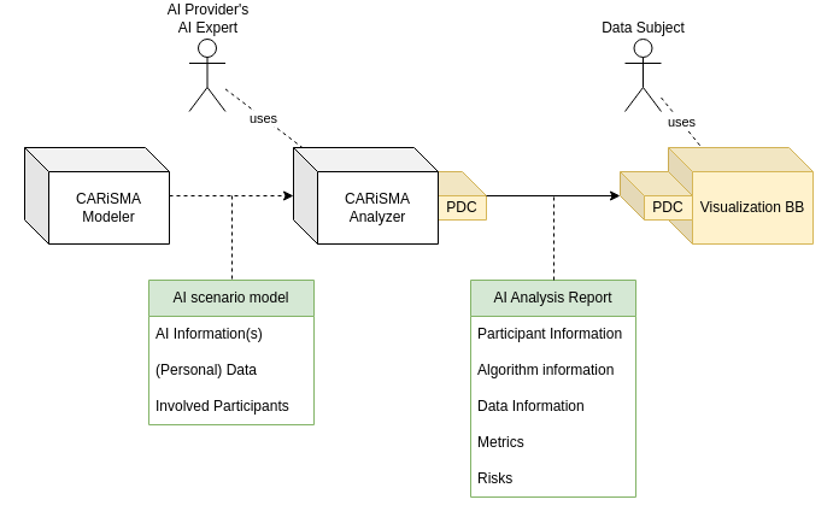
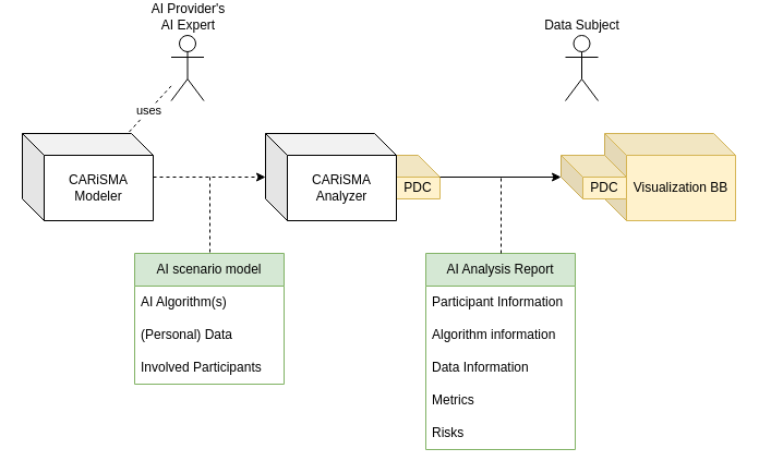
  <mxCell id="0" />
  <mxCell id="1" parent="0" />
  <mxCell id="2" value="AI Analysis Report" style="swimlane;fontStyle=0;childLayout=stackLayout;horizontal=1;startSize=30;horizontalStack=0;resizeParent=1;resizeParentMax=0;resizeLast=0;collapsible=1;marginBottom=0;whiteSpace=wrap;html=1;fillColor=#d5e8d4;strokeColor=#82b366;" parent="1" vertex="1"><mxGeometry x="390" y="220" width="137" height="180" as="geometry" /></mxCell>
  <mxCell id="3" value="Participant Information" style="text;strokeColor=none;fillColor=none;align=left;verticalAlign=middle;spacingLeft=4;spacingRight=4;overflow=hidden;points=[[0,0.5],[1,0.5]];portConstraint=eastwest;rotatable=0;whiteSpace=wrap;html=1;" parent="2" vertex="1"><mxGeometry y="30" width="137" height="30" as="geometry" /></mxCell>
  <mxCell id="4" value="Algorithm information" style="text;strokeColor=none;fillColor=none;align=left;verticalAlign=middle;spacingLeft=4;spacingRight=4;overflow=hidden;points=[[0,0.5],[1,0.5]];portConstraint=eastwest;rotatable=0;whiteSpace=wrap;html=1;" parent="2" vertex="1"><mxGeometry y="60" width="137" height="30" as="geometry" /></mxCell>
  <mxCell id="5" value="Data Information" style="text;strokeColor=none;fillColor=none;align=left;verticalAlign=middle;spacingLeft=4;spacingRight=4;overflow=hidden;points=[[0,0.5],[1,0.5]];portConstraint=eastwest;rotatable=0;whiteSpace=wrap;html=1;" vertex="1" parent="2"><mxGeometry y="90" width="137" height="30" as="geometry" /></mxCell>
  <mxCell id="6" value="Metrics" style="text;strokeColor=none;fillColor=none;align=left;verticalAlign=middle;spacingLeft=4;spacingRight=4;overflow=hidden;points=[[0,0.5],[1,0.5]];portConstraint=eastwest;rotatable=0;whiteSpace=wrap;html=1;" vertex="1" parent="2"><mxGeometry y="120" width="137" height="30" as="geometry" /></mxCell>
  <mxCell id="7" value="Risks" style="text;strokeColor=none;fillColor=none;align=left;verticalAlign=middle;spacingLeft=4;spacingRight=4;overflow=hidden;points=[[0,0.5],[1,0.5]];portConstraint=eastwest;rotatable=0;whiteSpace=wrap;html=1;" parent="2" vertex="1"><mxGeometry y="150" width="137" height="30" as="geometry" /></mxCell>
  <mxCell id="8" value="AI Provider's&lt;br&gt;AI Expert" style="shape=umlActor;verticalLabelPosition=top;verticalAlign=bottom;html=1;outlineConnect=0;labelPosition=center;align=center;" parent="1" vertex="1"><mxGeometry x="156.5" y="20" width="30" height="60" as="geometry" /></mxCell>
  <mxCell id="9" value="AI scenario model" style="swimlane;fontStyle=0;childLayout=stackLayout;horizontal=1;startSize=30;horizontalStack=0;resizeParent=1;resizeParentMax=0;resizeLast=0;collapsible=1;marginBottom=0;whiteSpace=wrap;html=1;fillColor=#d5e8d4;strokeColor=#82b366;" parent="1" vertex="1"><mxGeometry x="123" y="220" width="137" height="120" as="geometry" /></mxCell>
- <mxCell id="10" value="AI Information(s)" style="text;strokeColor=none;fillColor=none;align=left;verticalAlign=middle;spacingLeft=4;spacingRight=4;overflow=hidden;points=[[0,0.5],[1,0.5]];portConstraint=eastwest;rotatable=0;whiteSpace=wrap;html=1;" parent="9" vertex="1"><mxGeometry y="30" width="137" height="30" as="geometry" /></mxCell>
+ <mxCell id="10" value="AI Algorithm(s)" style="text;strokeColor=none;fillColor=none;align=left;verticalAlign=middle;spacingLeft=4;spacingRight=4;overflow=hidden;points=[[0,0.5],[1,0.5]];portConstraint=eastwest;rotatable=0;whiteSpace=wrap;html=1;" parent="9" vertex="1"><mxGeometry y="30" width="137" height="30" as="geometry" /></mxCell>
  <mxCell id="11" value="(Personal)&amp;nbsp;&lt;span style=&quot;background-color: initial;&quot;&gt;Data&lt;/span&gt;" style="text;strokeColor=none;fillColor=none;align=left;verticalAlign=middle;spacingLeft=4;spacingRight=4;overflow=hidden;points=[[0,0.5],[1,0.5]];portConstraint=eastwest;rotatable=0;whiteSpace=wrap;html=1;" parent="9" vertex="1"><mxGeometry y="60" width="137" height="30" as="geometry" /></mxCell>
  <mxCell id="12" value="Involved Participants" style="text;strokeColor=none;fillColor=none;align=left;verticalAlign=middle;spacingLeft=4;spacingRight=4;overflow=hidden;points=[[0,0.5],[1,0.5]];portConstraint=eastwest;rotatable=0;whiteSpace=wrap;html=1;" parent="9" vertex="1"><mxGeometry y="90" width="137" height="30" as="geometry" /></mxCell>
- <mxCell id="13" value="uses" style="endArrow=none;dashed=1;html=1;rounded=0;" edge="1" parent="1" source="8" target="21"><mxGeometry width="50" height="50" relative="1" as="geometry"><mxPoint x="360" y="280" as="sourcePoint" /><mxPoint x="250" y="120" as="targetPoint" /></mxGeometry></mxCell>
  <mxCell id="14" value="Data Subject" style="shape=umlActor;verticalLabelPosition=top;verticalAlign=bottom;html=1;outlineConnect=0;horizontal=1;labelPosition=center;align=center;" vertex="1" parent="1"><mxGeometry x="518" y="20" width="30" height="60" as="geometry" /></mxCell>
- <mxCell id="15" value="uses" style="endArrow=none;dashed=1;html=1;rounded=0;" edge="1" parent="1" source="14" target="17"><mxGeometry width="50" height="50" relative="1" as="geometry"><mxPoint x="740" y="280" as="sourcePoint" /><mxPoint x="620.5" y="120" as="targetPoint" /></mxGeometry></mxCell>
  <mxCell id="16" value="" style="group" vertex="1" connectable="0" parent="1"><mxGeometry x="514" y="110" width="160" height="80" as="geometry" /></mxCell>
  <mxCell id="17" value="Visualization BB" style="shape=cube;whiteSpace=wrap;html=1;boundedLbl=1;backgroundOutline=1;darkOpacity=0.05;darkOpacity2=0.1;fillColor=#fff2cc;strokeColor=#d6b656;" vertex="1" parent="16"><mxGeometry x="40" width="120" height="80" as="geometry" /></mxCell>
  <mxCell id="18" value="PDC" style="shape=cube;whiteSpace=wrap;html=1;boundedLbl=1;backgroundOutline=1;darkOpacity=0.05;darkOpacity2=0.1;fillColor=#fff2cc;strokeColor=#d6b656;" vertex="1" parent="16"><mxGeometry y="20" width="60" height="40" as="geometry" /></mxCell>
  <mxCell id="19" value="" style="group" vertex="1" connectable="0" parent="1"><mxGeometry x="243" y="110" width="160" height="80" as="geometry" /></mxCell>
  <mxCell id="20" value="PDC" style="shape=cube;whiteSpace=wrap;html=1;boundedLbl=1;backgroundOutline=1;darkOpacity=0.05;darkOpacity2=0.1;fillColor=#fff2cc;strokeColor=#d6b656;" vertex="1" parent="19"><mxGeometry x="100" y="20" width="60" height="40" as="geometry" /></mxCell>
  <mxCell id="21" value="CARiSMA&lt;br&gt;Analyzer" style="shape=cube;whiteSpace=wrap;html=1;boundedLbl=1;backgroundOutline=1;darkOpacity=0.05;darkOpacity2=0.1;" vertex="1" parent="19"><mxGeometry width="120" height="80" as="geometry" /></mxCell>
  <mxCell id="22" value="CARiSMA&lt;br&gt;Modeler" style="shape=cube;whiteSpace=wrap;html=1;boundedLbl=1;backgroundOutline=1;darkOpacity=0.05;darkOpacity2=0.1;" vertex="1" parent="1"><mxGeometry x="20" y="110" width="120" height="80" as="geometry" /></mxCell>
+ <mxCell id="23" value="uses" style="endArrow=none;dashed=1;html=1;rounded=0;" edge="1" parent="1" source="8" target="22"><mxGeometry width="50" height="50" relative="1" as="geometry"><mxPoint x="360" y="280" as="sourcePoint" /><mxPoint x="410" y="230" as="targetPoint" /></mxGeometry></mxCell>
  <mxCell id="24" value="" style="endArrow=classic;html=1;rounded=0;dashed=1;" edge="1" parent="1" source="22" target="21"><mxGeometry relative="1" as="geometry"><mxPoint x="330" y="250" as="sourcePoint" /><mxPoint x="430" y="250" as="targetPoint" /></mxGeometry></mxCell>
  <mxCell id="25" value="" style="endArrow=classic;html=1;rounded=0;" edge="1" parent="1" source="20" target="18"><mxGeometry relative="1" as="geometry"><mxPoint x="330" y="250" as="sourcePoint" /><mxPoint x="430" y="250" as="targetPoint" /></mxGeometry></mxCell>
  <mxCell id="26" value="" style="endArrow=none;dashed=1;html=1;rounded=0;" edge="1" parent="1"><mxGeometry width="50" height="50" relative="1" as="geometry"><mxPoint x="459" y="220" as="sourcePoint" /><mxPoint x="459" y="150" as="targetPoint" /></mxGeometry></mxCell>
  <mxCell id="27" value="" style="endArrow=none;dashed=1;html=1;rounded=0;" edge="1" parent="1"><mxGeometry width="50" height="50" relative="1" as="geometry"><mxPoint x="192" y="150" as="sourcePoint" /><mxPoint x="192" y="220" as="targetPoint" /></mxGeometry></mxCell>
